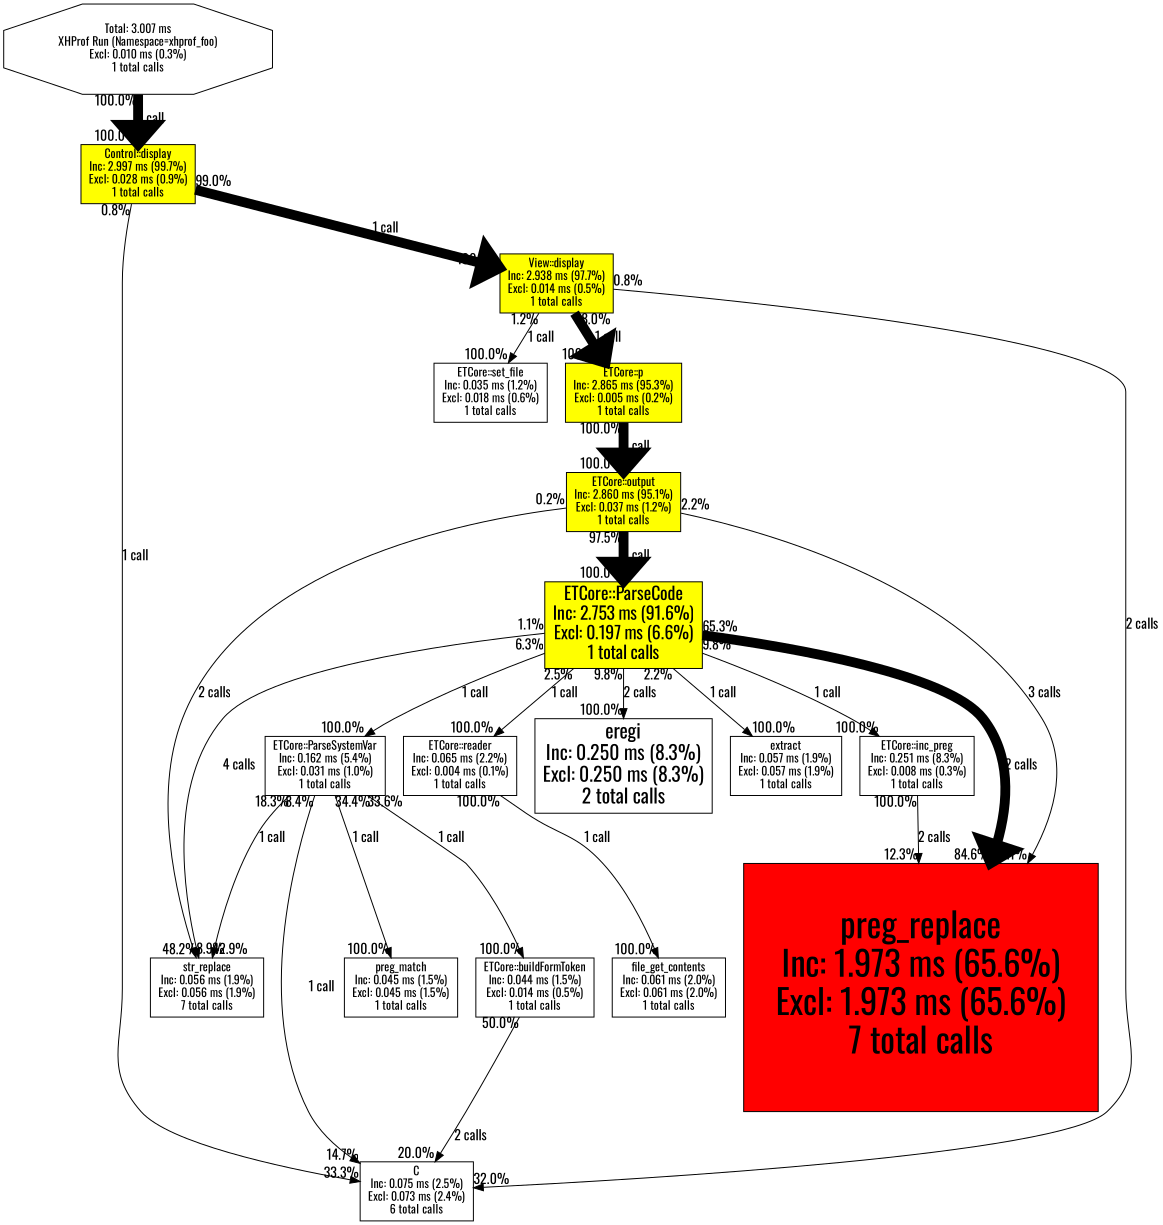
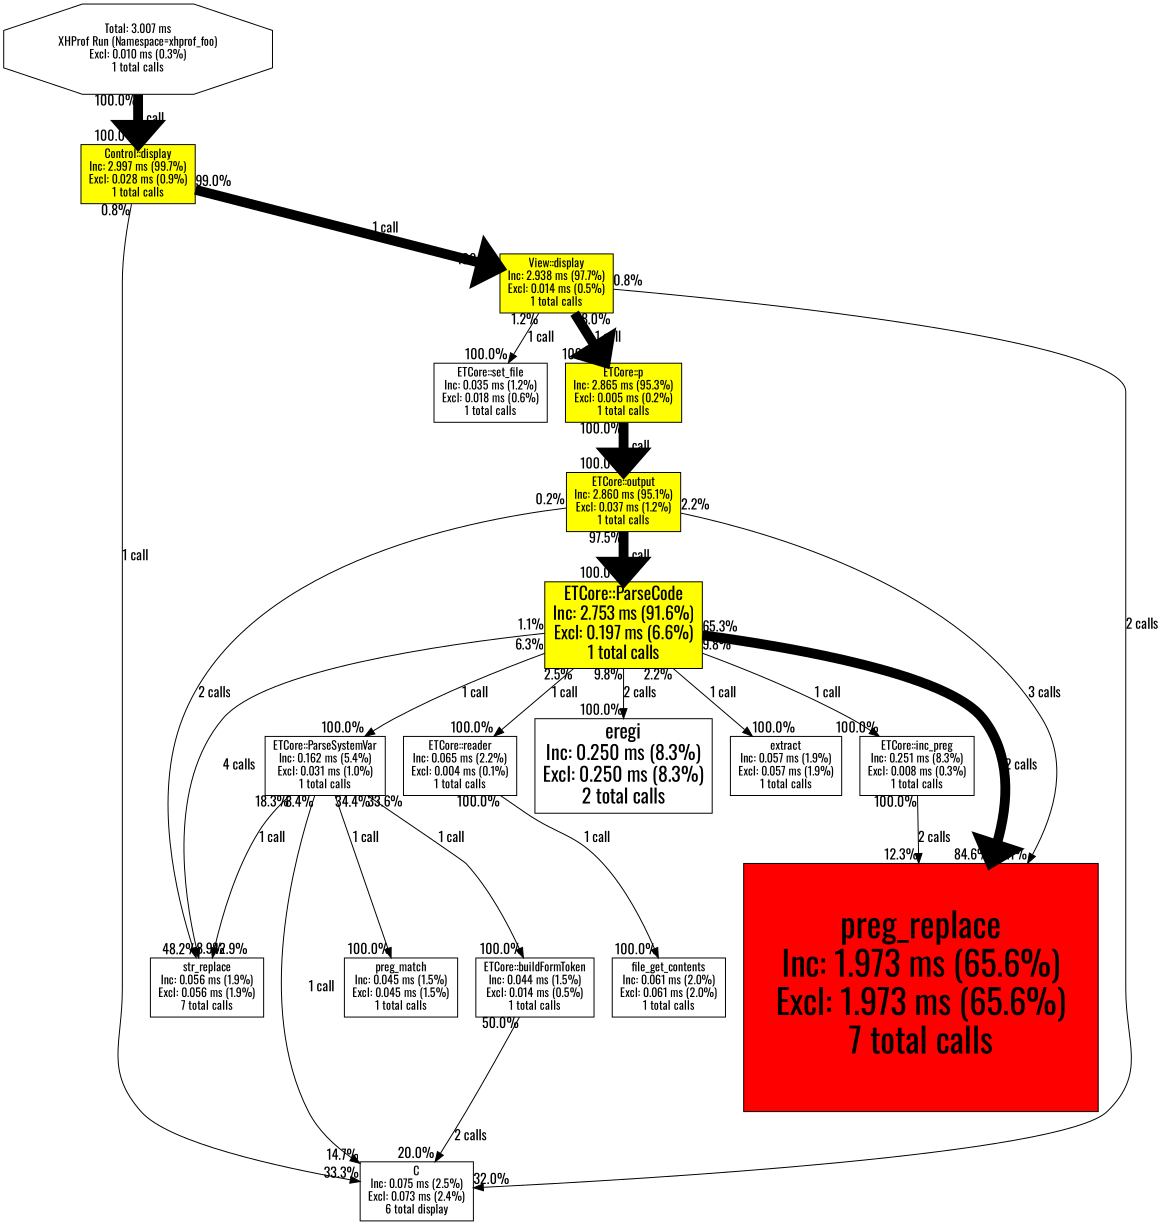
  digraph {
    fontname=Oswald
    node [fontsize=12 shape=box fontname=Oswald]
    edge [arrowsize=1 headlabel="100.0%" style="setlinewidth(1)" taillabel="100.0%" fontname=Oswald]
-   n1 [height=0.2 label="C\nInc: 0.075 ms (2.5%)\nExcl: 0.073 ms (2.4%)\n6 total calls" width=0.2]
+   n1 [height=0.2 label="C\nInc: 0.075 ms (2.5%)\nExcl: 0.073 ms (2.4%)\n6 total display" width=0.2]
    n2 [height=0.2 label="ETCore::set_file\nInc: 0.035 ms (1.2%)\nExcl: 0.018 ms (0.6%)\n1 total calls" width=0.2]
    n3 [height=0.2 label="file_get_contents\nInc: 0.061 ms (2.0%)\nExcl: 0.061 ms (2.0%)\n1 total calls" width=0.2]
    n4 [height=0.2 label="ETCore::reader\nInc: 0.065 ms (2.2%)\nExcl: 0.004 ms (0.1%)\n1 total calls" width=0.2]
    n5 [fillcolor=red fontsize=35 height=3.5 label="preg_replace\nInc: 1.973 ms (65.6%)\nExcl: 1.973 ms (65.6%)\n7 total calls" style=filled width=5.0]
    n6 [height=0.2 label="ETCore::inc_preg\nInc: 0.251 ms (8.3%)\nExcl: 0.008 ms (0.3%)\n1 total calls" width=0.2]
    n7 [height=0.2 label="preg_match\nInc: 0.045 ms (1.5%)\nExcl: 0.045 ms (1.5%)\n1 total calls" width=0.2]
    n8 [height=0.2 label="ETCore::buildFormToken\nInc: 0.044 ms (1.5%)\nExcl: 0.014 ms (0.5%)\n1 total calls" width=0.2]
    n9 [height=0.2 label="str_replace\nInc: 0.056 ms (1.9%)\nExcl: 0.056 ms (1.9%)\n7 total calls" width=0.2]
    n10 [height=0.2 label="ETCore::ParseSystemVar\nInc: 0.162 ms (5.4%)\nExcl: 0.031 ms (1.0%)\n1 total calls" width=0.2]
    n11 [fontsize=20 height=0.4 label="eregi\nInc: 0.250 ms (8.3%)\nExcl: 0.250 ms (8.3%)\n2 total calls" width=0.6]
    n12 [height=0.2 label="extract\nInc: 0.057 ms (1.9%)\nExcl: 0.057 ms (1.9%)\n1 total calls" width=0.2]
    n13 [fillcolor=yellow fontsize=18 height=0.3 label="ETCore::ParseCode\nInc: 2.753 ms (91.6%)\nExcl: 0.197 ms (6.6%)\n1 total calls" style=filled width=0.5]
    n14 [fillcolor=yellow height=0.2 label="ETCore::output\nInc: 2.860 ms (95.1%)\nExcl: 0.037 ms (1.2%)\n1 total calls" style=filled width=0.2]
    n15 [fillcolor=yellow height=0.2 label="ETCore::p\nInc: 2.865 ms (95.3%)\nExcl: 0.005 ms (0.2%)\n1 total calls" style=filled width=0.2]
    n16 [fillcolor=yellow height=0.2 label="View::display\nInc: 2.938 ms (97.7%)\nExcl: 0.014 ms (0.5%)\n1 total calls" style=filled width=0.2]
    n17 [fillcolor=yellow height=0.2 label="Control::display\nInc: 2.997 ms (99.7%)\nExcl: 0.028 ms (0.9%)\n1 total calls" style=filled width=0.2]
    n18 [height=0.2 label="Total: 3.007 ms\nXHProf Run (Namespace=xhprof_foo)\nExcl: 0.010 ms (0.3%)\n1 total calls" shape=octagon width=0.2]
    n4 -> n3 [label="1 call"]
    n6 -> n5 [headlabel="12.3%" label="2 calls"]
    n8 -> n1 [headlabel="20.0%" label="2 calls" taillabel="50.0%"]
    n10 -> n1 [headlabel="14.7%" label="1 call" taillabel="8.4%"]
    n10 -> n7 [label="1 call" taillabel="34.4%"]
    n10 -> n8 [label="1 call" taillabel="33.6%"]
    n10 -> n9 [headlabel="42.9%" label="1 call" taillabel="18.3%"]
    n13 -> n4 [label="1 call" taillabel="2.5%"]
    n13 -> n5 [arrowsize=2 headlabel="84.6%" label="2 calls" style="setlinewidth(10)" taillabel="65.3%"]
    n13 -> n6 [label="1 call" taillabel="9.8%"]
    n13 -> n9 [headlabel="48.2%" label="4 calls" taillabel="1.1%"]
    n13 -> n10 [label="1 call" taillabel="6.3%"]
    n13 -> n11 [label="2 calls" taillabel="9.8%"]
    n13 -> n12 [label="1 call" taillabel="2.2%"]
    n14 -> n5 [headlabel="3.1%" label="3 calls" taillabel="2.2%"]
    n14 -> n9 [headlabel="8.9%" label="2 calls" taillabel="0.2%"]
    n14 -> n13 [arrowsize=2 label="1 call" style="setlinewidth(10)" taillabel="97.5%"]
    n15 -> n14 [arrowsize=2 label="1 call" style="setlinewidth(10)"]
    n16 -> n1 [headlabel="32.0%" label="2 calls" taillabel="0.8%"]
    n16 -> n2 [label="1 call" taillabel="1.2%"]
    n16 -> n15 [arrowsize=2 label="1 call" style="setlinewidth(10)" taillabel="98.0%"]
    n17 -> n1 [headlabel="33.3%" label="1 call" taillabel="0.8%"]
    n17 -> n16 [arrowsize=2 label="1 call" style="setlinewidth(10)" taillabel="99.0%"]
    n18 -> n17 [arrowsize=2 label="1 call" style="setlinewidth(10)"]
  }
